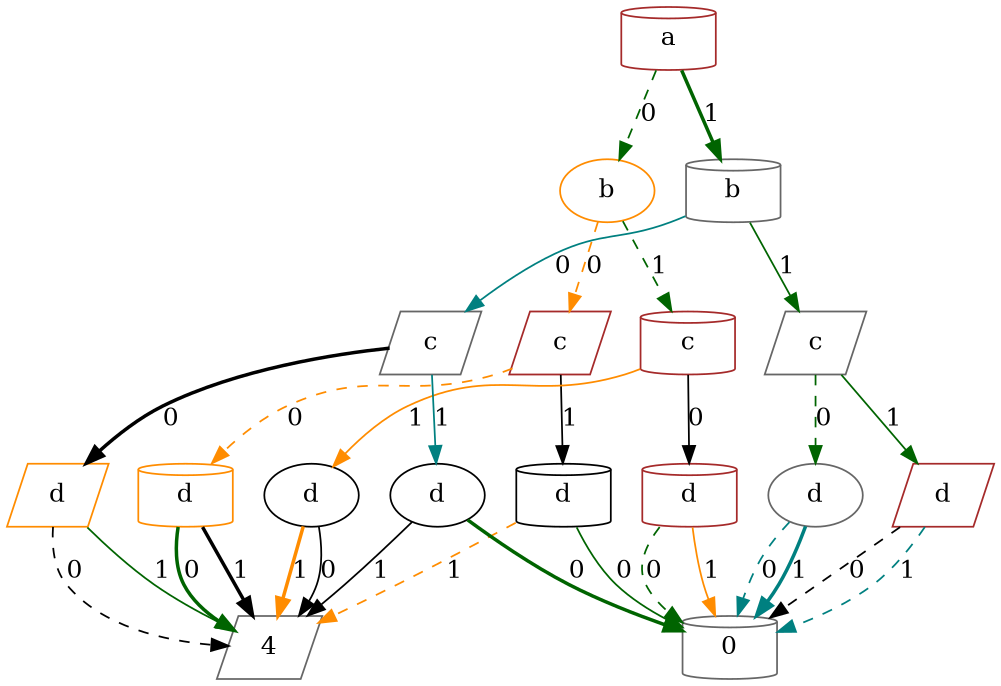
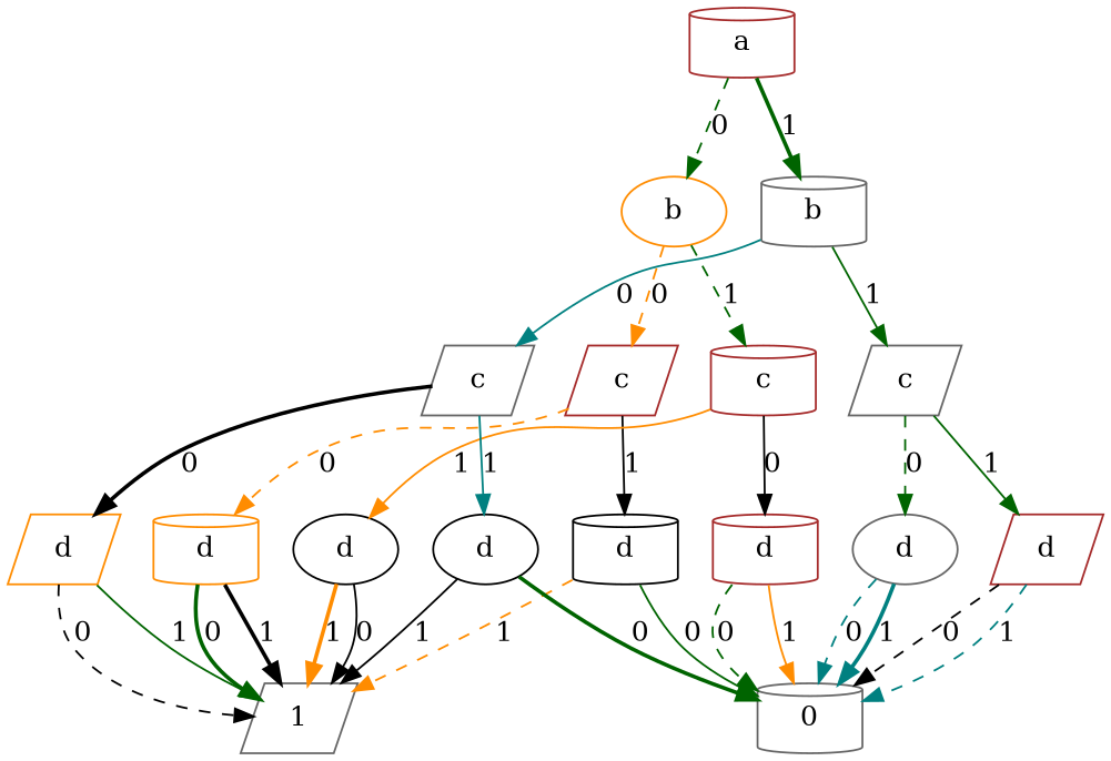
  digraph {
    node [color=gray40 shape=cylinder]
    edge [style=solid color=darkgreen]
    n1 [label=a color=brown]
    n2 [label=b color=darkorange shape=ellipse]
    n3 [label=b]
    n4 [label=c color=brown shape=parallelogram]
    n5 [label=c color=brown]
    n6 [label=c shape=parallelogram]
    n7 [label=c shape=parallelogram]
    n8 [label=d color=darkorange]
    n9 [label=d color=black]
    n10 [label=d color=brown]
    n11 [label=d color=black shape=ellipse]
    n12 [label=d color=darkorange shape=parallelogram]
    n13 [label=d color=black shape=ellipse]
    n14 [label=d shape=ellipse]
    n15 [label=d color=brown shape=parallelogram]
-   n16 [label=4 shape=parallelogram]
+   n16 [label=1 shape=parallelogram]
    n17 [label=0]
    subgraph sub_1 {
      rank=same
      n1
    }
    subgraph sub_2 {
      rank=same
      n2
      n3
    }
    subgraph sub_3 {
      rank=same
      n4
      n5
      n6
      n7
    }
    subgraph sub_4 {
      rank=same
      n8
      n9
      n10
      n11
      n12
      n13
      n14
      n15
    }
    n1 -> n2 [label=0 style=dashed]
    n1 -> n3 [label=1 style=bold]
    n2 -> n4 [label=0 style=dashed color=darkorange]
    n2 -> n5 [label=1 style=dashed]
    n3 -> n6 [label=0 color=teal]
    n3 -> n7 [label=1]
    n4 -> n8 [label=0 style=dashed color=darkorange]
    n4 -> n9 [label=1 color=black]
    n5 -> n10 [label=0 color=black]
    n5 -> n11 [label=1 color=darkorange]
    n6 -> n12 [label=0 style=bold color=black]
    n6 -> n13 [label=1 color=teal]
    n7 -> n14 [label=0 style=dashed]
    n7 -> n15 [label=1]
    n8 -> n16 [label=0 style=bold]
    n8 -> n16 [label=1 style=bold color=black]
    n9 -> n16 [label=1 style=dashed color=darkorange]
    n9 -> n17 [label=0]
    n10 -> n17 [label=0 style=dashed]
    n10 -> n17 [label=1 color=darkorange]
    n11 -> n16 [label=0 color=black]
    n11 -> n16 [label=1 style=bold color=darkorange]
    n12 -> n16 [label=0 style=dashed color=black]
    n12 -> n16 [label=1]
    n13 -> n16 [label=1 color=black]
    n13 -> n17 [label=0 style=bold]
    n14 -> n17 [label=0 style=dashed color=teal]
    n14 -> n17 [label=1 style=bold color=teal]
    n15 -> n17 [label=0 style=dashed color=black]
    n15 -> n17 [label=1 style=dashed color=teal]
  }
